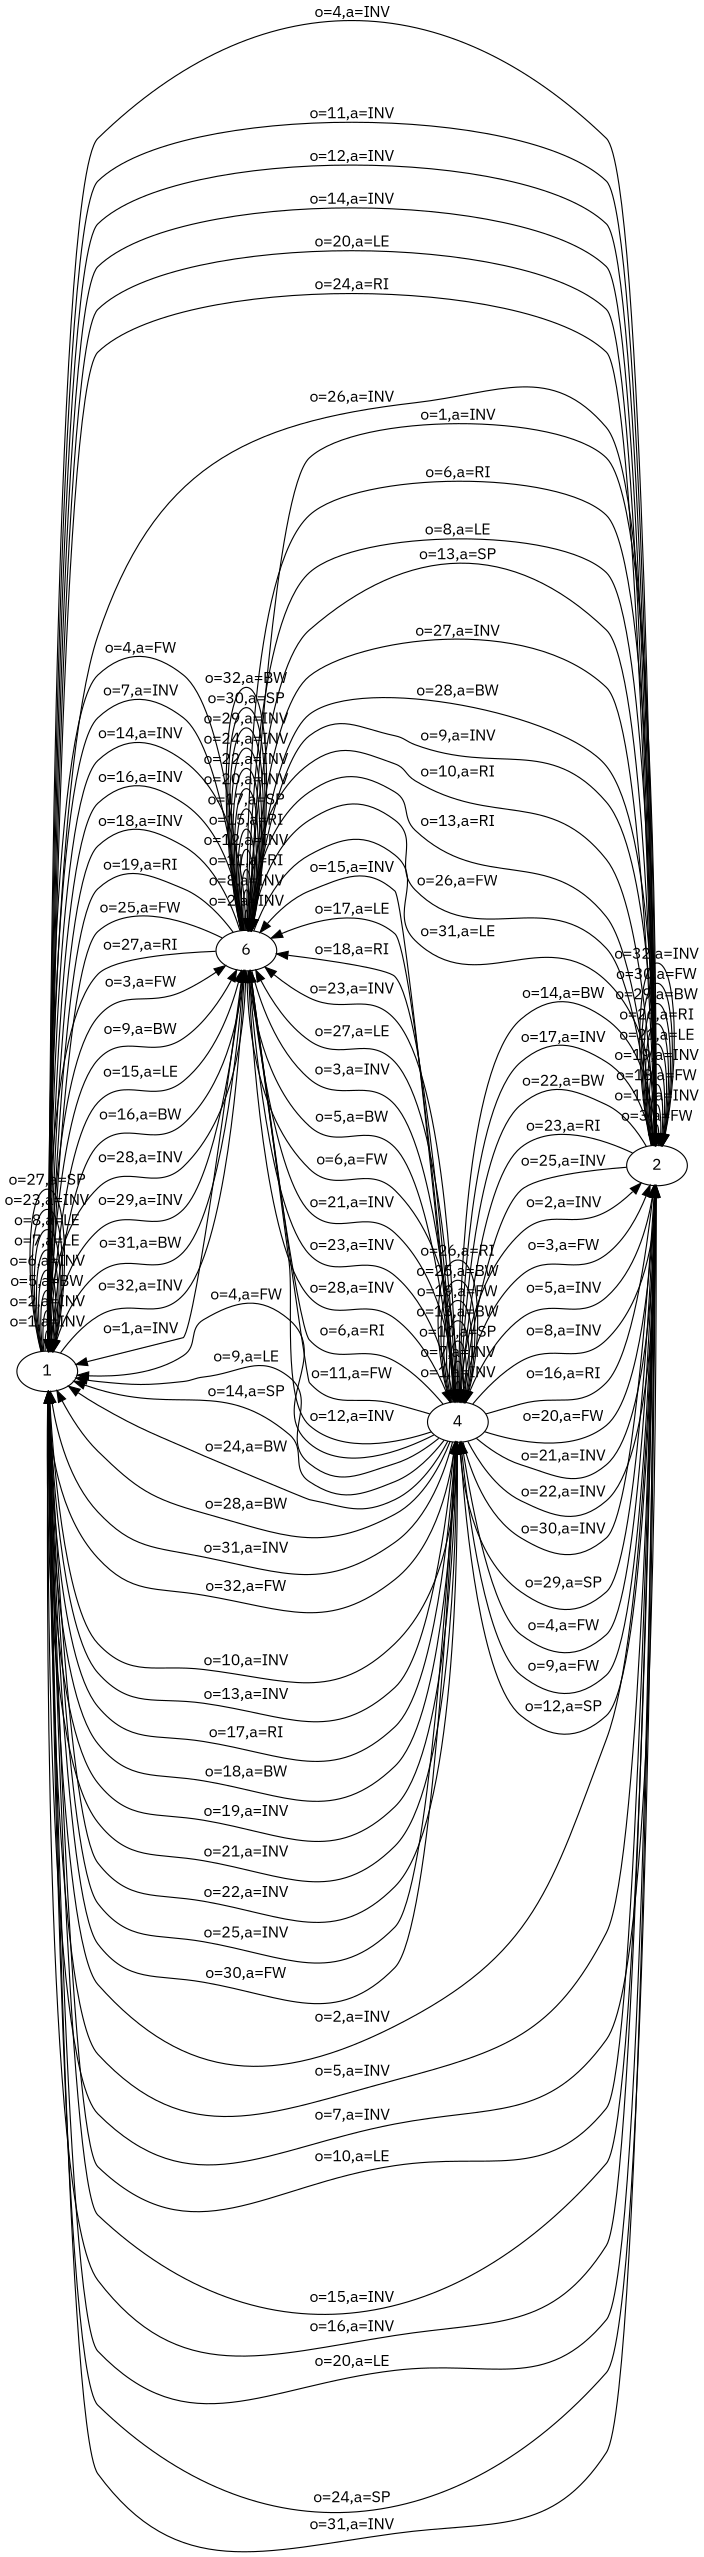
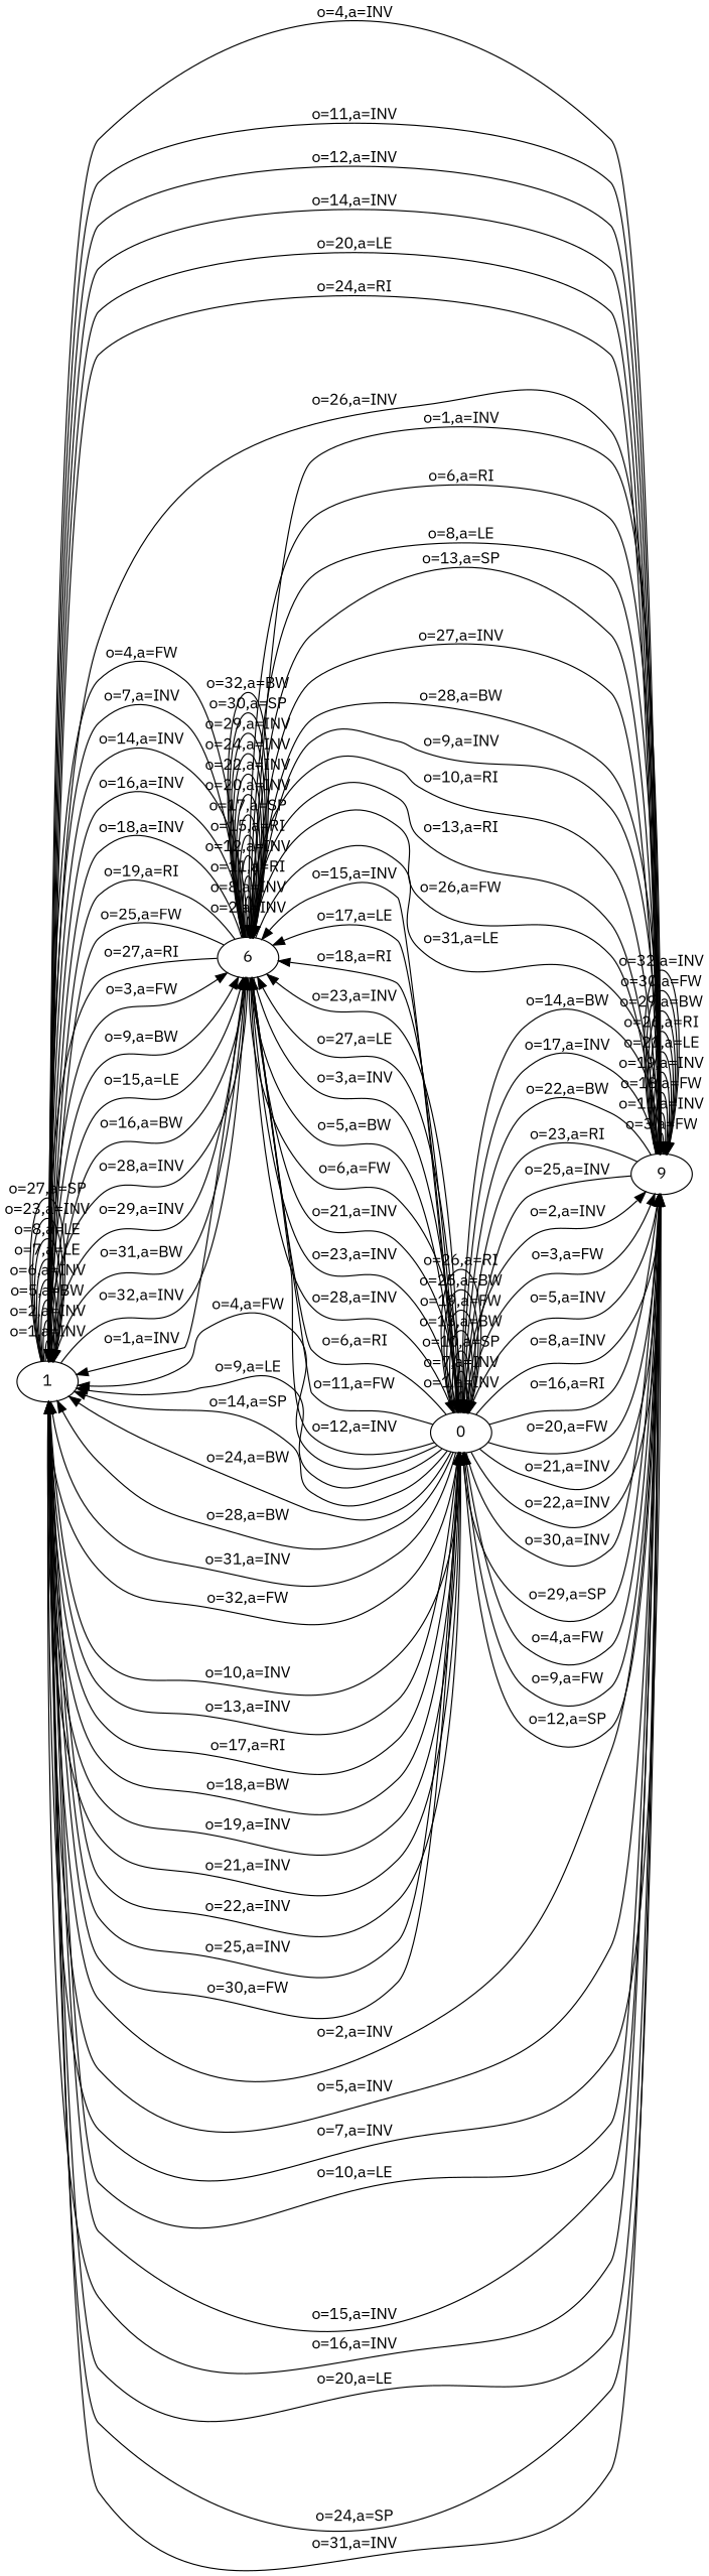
  digraph {
    fontname="IBM Plex Sans"
    rankdir=LR
    node [fontname="IBM Plex Sans"]
    edge [fontname="IBM Plex Sans"]
    1
    n2 [label=6]
-   2
-   4
+   2 [label=9]
+   4 [label=0]
    1 -> 1 [label="o=1,a=INV"]
    1 -> 1 [label="o=2,a=INV"]
    1 -> 1 [label="o=5,a=BW"]
    1 -> 1 [label="o=6,a=INV"]
    1 -> 1 [label="o=7,a=LE"]
    1 -> 1 [label="o=8,a=LE"]
    1 -> 1 [label="o=23,a=INV"]
    1 -> 1 [label="o=27,a=SP"]
    1 -> n2 [label="o=3,a=FW"]
    1 -> n2 [label="o=9,a=BW"]
    1 -> n2 [label="o=15,a=LE"]
    1 -> n2 [label="o=16,a=BW"]
    1 -> n2 [label="o=28,a=INV"]
    1 -> n2 [label="o=29,a=INV"]
    1 -> n2 [label="o=31,a=BW"]
    1 -> n2 [label="o=32,a=INV"]
    1 -> 2 [label="o=4,a=INV"]
    1 -> 2 [label="o=11,a=INV"]
    1 -> 2 [label="o=12,a=INV"]
    1 -> 2 [label="o=14,a=INV"]
    1 -> 2 [label="o=20,a=LE"]
    1 -> 2 [label="o=24,a=RI"]
    1 -> 2 [label="o=26,a=INV"]
    1 -> 4 [label="o=10,a=INV"]
    1 -> 4 [label="o=13,a=INV"]
    1 -> 4 [label="o=17,a=RI"]
    1 -> 4 [label="o=18,a=BW"]
    1 -> 4 [label="o=19,a=INV"]
    1 -> 4 [label="o=21,a=INV"]
    1 -> 4 [label="o=22,a=INV"]
    1 -> 4 [label="o=25,a=INV"]
    1 -> 4 [label="o=30,a=FW"]
    n2 -> 1 [label="o=1,a=INV"]
    n2 -> 1 [label="o=4,a=FW"]
    n2 -> 1 [label="o=7,a=INV"]
    n2 -> 1 [label="o=14,a=INV"]
    n2 -> 1 [label="o=16,a=INV"]
    n2 -> 1 [label="o=18,a=INV"]
    n2 -> 1 [label="o=19,a=RI"]
    n2 -> 1 [label="o=25,a=FW"]
    n2 -> 1 [label="o=27,a=RI"]
    n2 -> n2 [label="o=2,a=INV"]
    n2 -> n2 [label="o=8,a=INV"]
    n2 -> n2 [label="o=11,a=RI"]
    n2 -> n2 [label="o=12,a=INV"]
    n2 -> n2 [label="o=15,a=RI"]
    n2 -> n2 [label="o=17,a=SP"]
    n2 -> n2 [label="o=20,a=INV"]
    n2 -> n2 [label="o=22,a=INV"]
    n2 -> n2 [label="o=24,a=INV"]
    n2 -> n2 [label="o=29,a=INV"]
    n2 -> n2 [label="o=30,a=SP"]
    n2 -> n2 [label="o=32,a=BW"]
    n2 -> 2 [label="o=9,a=INV"]
    n2 -> 2 [label="o=10,a=RI"]
    n2 -> 2 [label="o=13,a=RI"]
    n2 -> 2 [label="o=26,a=FW"]
    n2 -> 2 [label="o=31,a=LE"]
    n2 -> 4 [label="o=3,a=INV"]
    n2 -> 4 [label="o=5,a=BW"]
    n2 -> 4 [label="o=6,a=FW"]
    n2 -> 4 [label="o=21,a=INV"]
    n2 -> 4 [label="o=23,a=INV"]
    n2 -> 4 [label="o=28,a=INV"]
    2 -> 1 [label="o=2,a=INV"]
    2 -> 1 [label="o=5,a=INV"]
    2 -> 1 [label="o=7,a=INV"]
    2 -> 1 [label="o=10,a=LE"]
    2 -> 1 [label="o=15,a=INV"]
    2 -> 1 [label="o=16,a=INV"]
    2 -> 1 [label="o=20,a=LE"]
    2 -> 1 [label="o=24,a=SP"]
    2 -> 1 [label="o=31,a=INV"]
    2 -> n2 [label="o=1,a=INV"]
    2 -> n2 [label="o=6,a=RI"]
    2 -> n2 [label="o=8,a=LE"]
    2 -> n2 [label="o=13,a=SP"]
    2 -> n2 [label="o=27,a=INV"]
    2 -> n2 [label="o=28,a=BW"]
    2 -> 2 [label="o=3,a=FW"]
    2 -> 2 [label="o=11,a=INV"]
    2 -> 2 [label="o=18,a=FW"]
    2 -> 2 [label="o=19,a=INV"]
    2 -> 2 [label="o=21,a=LE"]
    2 -> 2 [label="o=26,a=RI"]
    2 -> 2 [label="o=29,a=BW"]
    2 -> 2 [label="o=30,a=FW"]
    2 -> 2 [label="o=32,a=INV"]
    2 -> 4 [label="o=4,a=FW"]
    2 -> 4 [label="o=9,a=FW"]
    2 -> 4 [label="o=12,a=SP"]
    2 -> 4 [label="o=14,a=BW"]
    2 -> 4 [label="o=17,a=INV"]
    2 -> 4 [label="o=22,a=BW"]
    2 -> 4 [label="o=23,a=RI"]
    2 -> 4 [label="o=25,a=INV"]
    4 -> 1 [label="o=4,a=FW"]
    4 -> 1 [label="o=9,a=LE"]
    4 -> 1 [label="o=14,a=SP"]
    4 -> 1 [label="o=24,a=BW"]
    4 -> 1 [label="o=28,a=BW"]
    4 -> 1 [label="o=31,a=INV"]
    4 -> 1 [label="o=32,a=FW"]
    4 -> n2 [label="o=6,a=RI"]
    4 -> n2 [label="o=11,a=FW"]
    4 -> n2 [label="o=12,a=INV"]
    4 -> n2 [label="o=15,a=INV"]
    4 -> n2 [label="o=17,a=LE"]
    4 -> n2 [label="o=18,a=RI"]
    4 -> n2 [label="o=23,a=INV"]
    4 -> n2 [label="o=27,a=LE"]
    4 -> 2 [label="o=2,a=INV"]
    4 -> 2 [label="o=3,a=FW"]
    4 -> 2 [label="o=5,a=INV"]
    4 -> 2 [label="o=8,a=INV"]
    4 -> 2 [label="o=16,a=RI"]
    4 -> 2 [label="o=20,a=FW"]
    4 -> 2 [label="o=21,a=INV"]
    4 -> 2 [label="o=22,a=INV"]
    4 -> 2 [label="o=29,a=SP"]
    4 -> 2 [label="o=30,a=INV"]
    4 -> 4 [label="o=1,a=INV"]
    4 -> 4 [label="o=7,a=INV"]
    4 -> 4 [label="o=10,a=SP"]
    4 -> 4 [label="o=13,a=BW"]
    4 -> 4 [label="o=19,a=FW"]
    4 -> 4 [label="o=25,a=BW"]
    4 -> 4 [label="o=26,a=RI"]
  }
